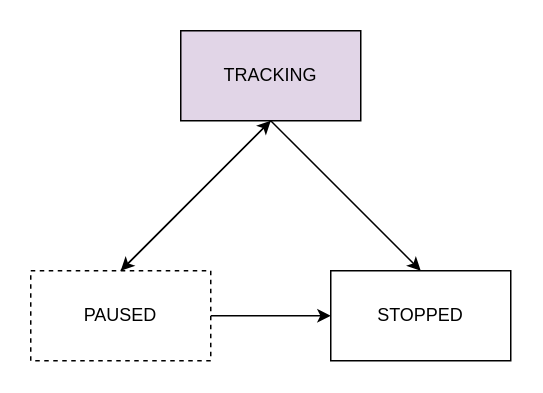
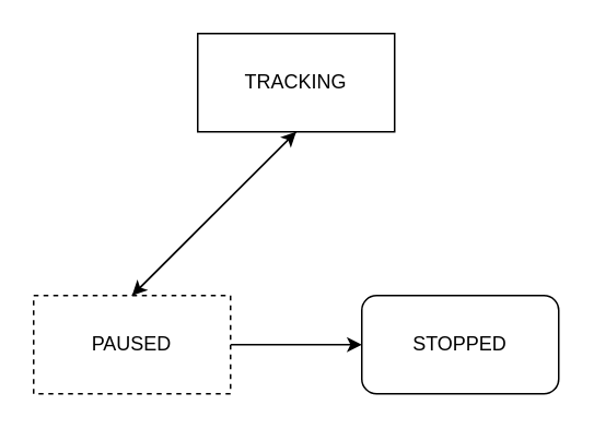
  <mxCell id="0" />
  <mxCell id="1" parent="0" />
  <mxCell id="2" value="" style="rounded=0;orthogonalLoop=1;jettySize=auto;html=1;exitX=0.5;exitY=1;exitDx=0;exitDy=0;entryX=0.5;entryY=0;entryDx=0;entryDy=0;strokeColor=#000000;" edge="1" parent="1" source="4" target="7"><mxGeometry relative="1" as="geometry" /></mxCell>
- <mxCell id="3" style="rounded=0;orthogonalLoop=1;jettySize=auto;html=1;entryX=0.5;entryY=0;entryDx=0;entryDy=0;exitX=0.5;exitY=1;exitDx=0;exitDy=0;strokeColor=#000000;" edge="1" parent="1" source="4" target="8"><mxGeometry relative="1" as="geometry" /></mxCell>
- <mxCell id="4" value="TRACKING" style="rounded=0;whiteSpace=wrap;html=1;fillColor=#e1d5e7;strokeColor=#000000;" vertex="1" parent="1"><mxGeometry x="120" y="20" width="120" height="60" as="geometry" /></mxCell>
+ <mxCell id="4" value="TRACKING" style="rounded=0;whiteSpace=wrap;html=1;fillColor=#FFFFFF;strokeColor=#000000;" vertex="1" parent="1"><mxGeometry x="120" y="20" width="120" height="60" as="geometry" /></mxCell>
  <mxCell id="5" value="" style="edgeStyle=orthogonalEdgeStyle;rounded=0;orthogonalLoop=1;jettySize=auto;html=1;strokeColor=#000000;" edge="1" parent="1" source="7" target="8"><mxGeometry relative="1" as="geometry" /></mxCell>
  <mxCell id="6" style="rounded=0;orthogonalLoop=1;jettySize=auto;html=1;exitX=0.5;exitY=0;exitDx=0;exitDy=0;strokeColor=#000000;" edge="1" parent="1" source="7"><mxGeometry relative="1" as="geometry"><mxPoint x="180" y="80" as="targetPoint" /></mxGeometry></mxCell>
  <mxCell id="7" value="PAUSED" style="rounded=0;whiteSpace=wrap;html=1;fillColor=#FFFFFF;strokeColor=#000000;dashed=1;" vertex="1" parent="1"><mxGeometry x="20" y="180" width="120" height="60" as="geometry" /></mxCell>
- <mxCell id="8" value="STOPPED" style="rounded=0;whiteSpace=wrap;html=1;fillColor=#FFFFFF;strokeColor=#000000;" vertex="1" parent="1"><mxGeometry x="220" y="180" width="120" height="60" as="geometry" /></mxCell>
+ <mxCell id="8" value="STOPPED" style="whiteSpace=wrap;html=1;fillColor=#FFFFFF;strokeColor=#000000;rounded=1;" vertex="1" parent="1"><mxGeometry x="220" y="180" width="120" height="60" as="geometry" /></mxCell>
